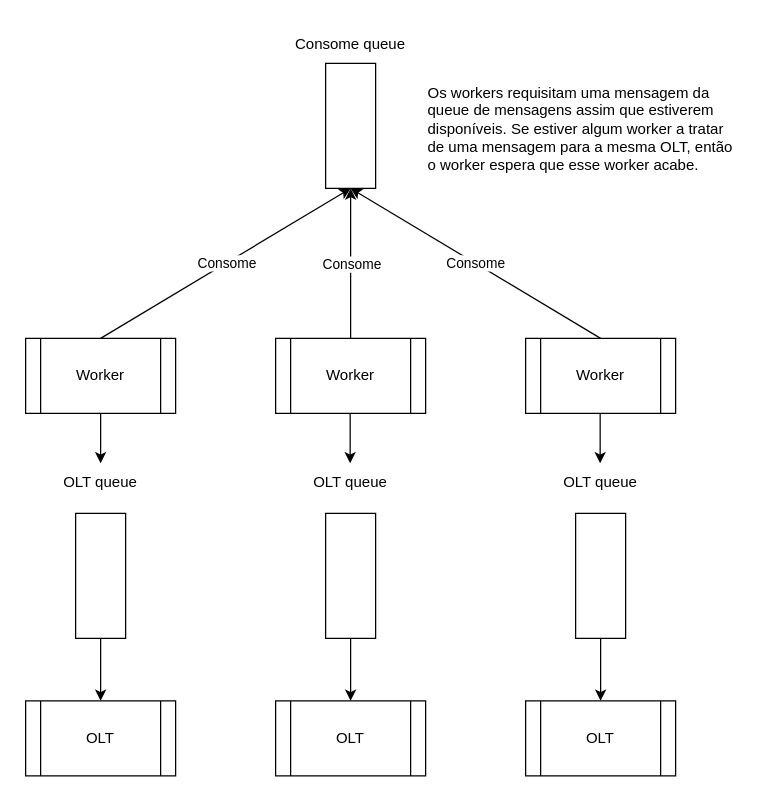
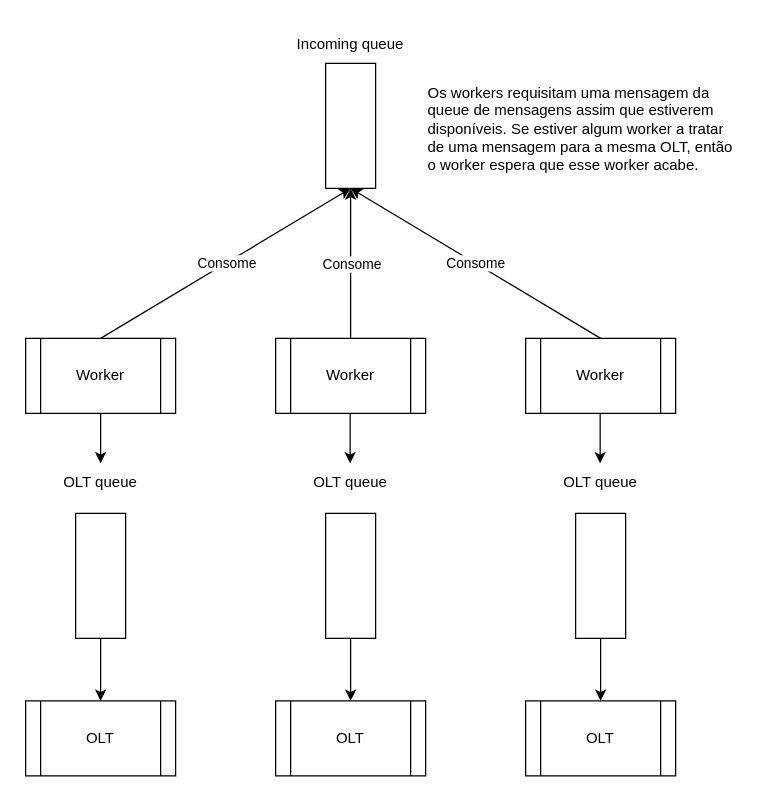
  <mxCell id="0" />
  <mxCell id="1" parent="0" />
  <mxCell id="2" value="" style="rounded=0;whiteSpace=wrap;html=1;" parent="1" vertex="1"><mxGeometry x="260" y="50" width="40" height="100" as="geometry" /></mxCell>
- <mxCell id="3" value="Consome queue" style="text;html=1;strokeColor=none;fillColor=none;align=center;verticalAlign=middle;whiteSpace=wrap;rounded=0;" parent="1" vertex="1"><mxGeometry x="230" y="20" width="100" height="30" as="geometry" /></mxCell>
+ <mxCell id="3" value="Incoming queue" style="text;html=1;strokeColor=none;fillColor=none;align=center;verticalAlign=middle;whiteSpace=wrap;rounded=0;" parent="1" vertex="1"><mxGeometry x="230" y="20" width="100" height="30" as="geometry" /></mxCell>
  <mxCell id="4" value="Worker" style="shape=process;whiteSpace=wrap;html=1;backgroundOutline=1;" parent="1" vertex="1"><mxGeometry x="20" y="270" width="120" height="60" as="geometry" /></mxCell>
  <mxCell id="5" value="Worker" style="shape=process;whiteSpace=wrap;html=1;backgroundOutline=1;" parent="1" vertex="1"><mxGeometry x="220" y="270" width="120" height="60" as="geometry" /></mxCell>
  <mxCell id="6" value="Worker" style="shape=process;whiteSpace=wrap;html=1;backgroundOutline=1;" parent="1" vertex="1"><mxGeometry x="420" y="270" width="120" height="60" as="geometry" /></mxCell>
  <mxCell id="7" value="OLT" style="shape=process;whiteSpace=wrap;html=1;backgroundOutline=1;" parent="1" vertex="1"><mxGeometry x="20" y="560" width="120" height="60" as="geometry" /></mxCell>
  <mxCell id="8" value="" style="rounded=0;whiteSpace=wrap;html=1;" parent="1" vertex="1"><mxGeometry x="60" y="410" width="40" height="100" as="geometry" /></mxCell>
  <mxCell id="9" value="OLT queue" style="text;html=1;strokeColor=none;fillColor=none;align=center;verticalAlign=middle;whiteSpace=wrap;rounded=0;" parent="1" vertex="1"><mxGeometry x="30" y="370" width="100" height="30" as="geometry" /></mxCell>
  <mxCell id="10" value="" style="endArrow=classic;html=1;rounded=0;exitX=0.5;exitY=1;exitDx=0;exitDy=0;entryX=0.5;entryY=0;entryDx=0;entryDy=0;" parent="1" source="8" target="7" edge="1"><mxGeometry width="50" height="50" relative="1" as="geometry"><mxPoint x="260" y="560" as="sourcePoint" /><mxPoint x="310" y="510" as="targetPoint" /></mxGeometry></mxCell>
  <mxCell id="11" value="OLT" style="shape=process;whiteSpace=wrap;html=1;backgroundOutline=1;" parent="1" vertex="1"><mxGeometry x="220" y="560" width="120" height="60" as="geometry" /></mxCell>
  <mxCell id="12" value="" style="rounded=0;whiteSpace=wrap;html=1;" parent="1" vertex="1"><mxGeometry x="260" y="410" width="40" height="100" as="geometry" /></mxCell>
  <mxCell id="13" value="OLT queue" style="text;html=1;strokeColor=none;fillColor=none;align=center;verticalAlign=middle;whiteSpace=wrap;rounded=0;" parent="1" vertex="1"><mxGeometry x="230" y="370" width="100" height="30" as="geometry" /></mxCell>
  <mxCell id="14" value="" style="endArrow=classic;html=1;rounded=0;exitX=0.5;exitY=1;exitDx=0;exitDy=0;entryX=0.5;entryY=0;entryDx=0;entryDy=0;" parent="1" source="12" target="11" edge="1"><mxGeometry width="50" height="50" relative="1" as="geometry"><mxPoint x="460" y="560" as="sourcePoint" /><mxPoint x="510" y="510" as="targetPoint" /></mxGeometry></mxCell>
  <mxCell id="15" value="OLT" style="shape=process;whiteSpace=wrap;html=1;backgroundOutline=1;" parent="1" vertex="1"><mxGeometry x="420" y="560" width="120" height="60" as="geometry" /></mxCell>
  <mxCell id="16" value="" style="rounded=0;whiteSpace=wrap;html=1;" parent="1" vertex="1"><mxGeometry x="460" y="410" width="40" height="100" as="geometry" /></mxCell>
  <mxCell id="17" value="OLT queue" style="text;html=1;strokeColor=none;fillColor=none;align=center;verticalAlign=middle;whiteSpace=wrap;rounded=0;" parent="1" vertex="1"><mxGeometry x="430" y="370" width="100" height="30" as="geometry" /></mxCell>
  <mxCell id="18" value="" style="endArrow=classic;html=1;rounded=0;exitX=0.5;exitY=1;exitDx=0;exitDy=0;entryX=0.5;entryY=0;entryDx=0;entryDy=0;" parent="1" source="16" target="15" edge="1"><mxGeometry width="50" height="50" relative="1" as="geometry"><mxPoint x="660" y="560" as="sourcePoint" /><mxPoint x="710" y="510" as="targetPoint" /></mxGeometry></mxCell>
  <mxCell id="19" value="" style="endArrow=classic;html=1;rounded=0;exitX=0.5;exitY=1;exitDx=0;exitDy=0;" parent="1" source="4" edge="1"><mxGeometry width="50" height="50" relative="1" as="geometry"><mxPoint x="20" y="560" as="sourcePoint" /><mxPoint x="80" y="370" as="targetPoint" /></mxGeometry></mxCell>
  <mxCell id="20" value="" style="endArrow=classic;html=1;rounded=0;exitX=0.5;exitY=1;exitDx=0;exitDy=0;" parent="1" edge="1"><mxGeometry width="50" height="50" relative="1" as="geometry"><mxPoint x="279.63" y="330" as="sourcePoint" /><mxPoint x="279.63" y="370" as="targetPoint" /></mxGeometry></mxCell>
  <mxCell id="21" value="" style="endArrow=classic;html=1;rounded=0;exitX=0.5;exitY=1;exitDx=0;exitDy=0;" parent="1" edge="1"><mxGeometry width="50" height="50" relative="1" as="geometry"><mxPoint x="479.63" y="330" as="sourcePoint" /><mxPoint x="479.63" y="370" as="targetPoint" /></mxGeometry></mxCell>
  <mxCell id="22" value="Os workers requisitam uma mensagem da queue de mensagens assim que estiverem disponíveis. Se estiver algum worker a tratar de uma mensagem para a mesma OLT, então o worker espera que esse worker acabe." style="text;html=1;strokeColor=none;fillColor=none;align=left;verticalAlign=top;whiteSpace=wrap;rounded=0;" parent="1" vertex="1"><mxGeometry x="340" y="60" width="250" height="80" as="geometry" /></mxCell>
  <mxCell id="23" value="" style="endArrow=classic;html=1;rounded=0;exitX=0.5;exitY=0;exitDx=0;exitDy=0;entryX=0.5;entryY=1;entryDx=0;entryDy=0;" edge="1" parent="1" source="4" target="2"><mxGeometry relative="1" as="geometry"><mxPoint x="130" y="230" as="sourcePoint" /><mxPoint x="230" y="230" as="targetPoint" /></mxGeometry></mxCell>
  <mxCell id="24" value="Consome" style="edgeLabel;resizable=0;html=1;align=center;verticalAlign=middle;" connectable="0" vertex="1" parent="23"><mxGeometry relative="1" as="geometry" /></mxCell>
  <mxCell id="25" value="" style="endArrow=classic;html=1;rounded=0;exitX=0.5;exitY=0;exitDx=0;exitDy=0;" edge="1" parent="1" source="5"><mxGeometry relative="1" as="geometry"><mxPoint x="110" y="290" as="sourcePoint" /><mxPoint x="280" y="150" as="targetPoint" /></mxGeometry></mxCell>
  <mxCell id="26" value="Consome" style="edgeLabel;resizable=0;html=1;align=center;verticalAlign=middle;" connectable="0" vertex="1" parent="25"><mxGeometry relative="1" as="geometry" /></mxCell>
  <mxCell id="27" value="" style="endArrow=classic;html=1;rounded=0;exitX=0.5;exitY=0;exitDx=0;exitDy=0;" edge="1" parent="1" source="6"><mxGeometry relative="1" as="geometry"><mxPoint x="120" y="300" as="sourcePoint" /><mxPoint x="280" y="150" as="targetPoint" /></mxGeometry></mxCell>
  <mxCell id="28" value="Consome" style="edgeLabel;resizable=0;html=1;align=center;verticalAlign=middle;" connectable="0" vertex="1" parent="27"><mxGeometry relative="1" as="geometry" /></mxCell>
